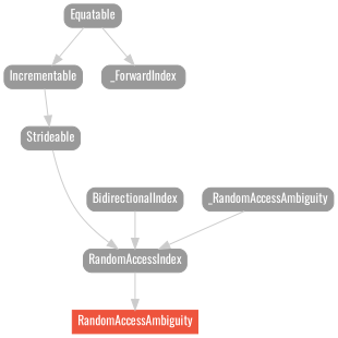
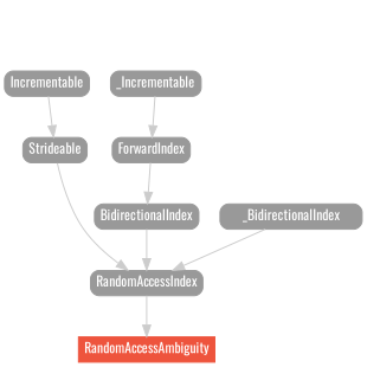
  strict digraph {
    fontname=Oswald
    node [color="#999999" fillcolor="#999999" fontcolor=white fontname=Oswald fontsize=12 margin="0.07,0.05" shape=box style="filled,rounded"]
    edge [color="#cccccc" fontname=Oswald]
    n1 [color="#ee543d" fillcolor="#ee543d" height=0.3 label=RandomAccessAmbiguity style=filled]
    BidirectionalIndex [height=0.3]
    RandomAccessIndex [height=0.3]
    n4 [height=0.3 label=Incrementable]
    Strideable [height=0.3]
-   Equatable [height=0.3]
-   _Incrementable [height=0.3 label=_ForwardIndex]
-   _RandomAccessAmbiguity [height=0.3]
+   _Incrementable [height=0.3]
+   ForwardIndex [height=0.3]
+   _RandomAccessAmbiguity [height=0.3 label=_BidirectionalIndex]
    subgraph sub_1 {
      rank=max
      n1
    }
    BidirectionalIndex -> RandomAccessIndex
    RandomAccessIndex -> n1
    n4 -> Strideable
    Strideable -> RandomAccessIndex
-   Equatable -> n4
-   Equatable -> _Incrementable
+   _Incrementable -> ForwardIndex
+   ForwardIndex -> BidirectionalIndex
    _RandomAccessAmbiguity -> RandomAccessIndex
  }
